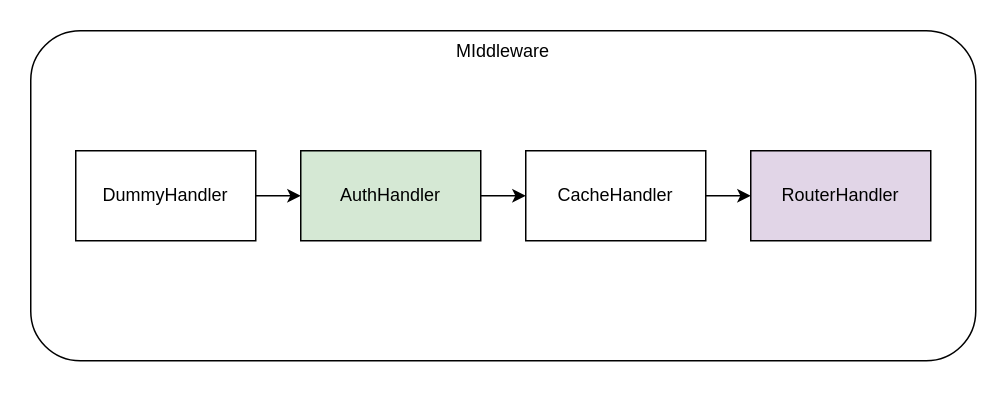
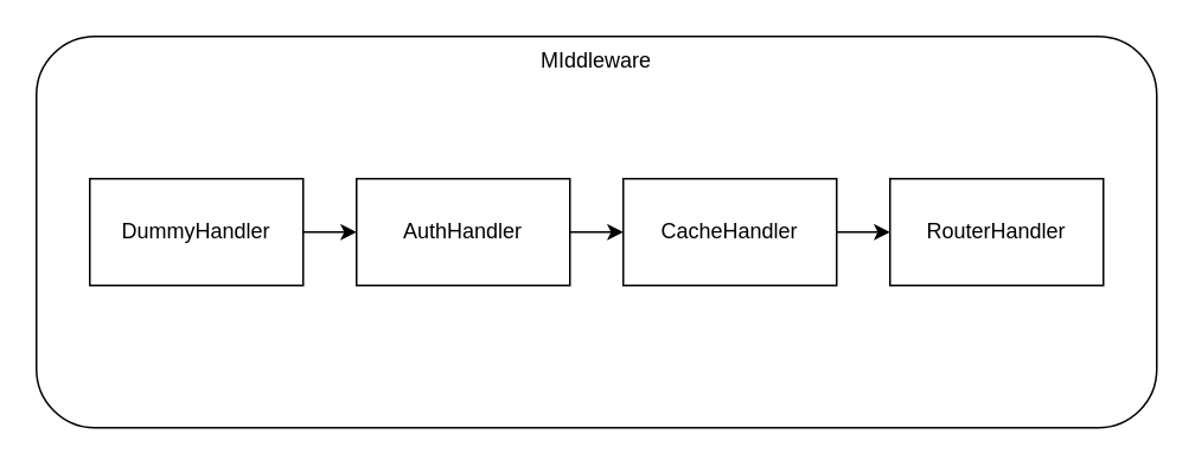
  <mxCell id="0" />
  <mxCell id="1" parent="0" />
  <mxCell id="2" value="MIddleware" style="rounded=1;whiteSpace=wrap;html=1;verticalAlign=top;align=center;" vertex="1" parent="1"><mxGeometry x="20" y="20" width="630" height="220" as="geometry" /></mxCell>
  <mxCell id="3" style="edgeStyle=orthogonalEdgeStyle;rounded=0;orthogonalLoop=1;jettySize=auto;html=1;" edge="1" parent="1" source="4" target="6"><mxGeometry relative="1" as="geometry" /></mxCell>
  <mxCell id="4" value="DummyHandler" style="rounded=0;whiteSpace=wrap;html=1;" vertex="1" parent="1"><mxGeometry x="50" y="100" width="120" height="60" as="geometry" /></mxCell>
  <mxCell id="5" style="edgeStyle=orthogonalEdgeStyle;rounded=0;orthogonalLoop=1;jettySize=auto;html=1;" edge="1" parent="1" source="6" target="8"><mxGeometry relative="1" as="geometry" /></mxCell>
- <mxCell id="6" value="AuthHandler" style="rounded=0;whiteSpace=wrap;html=1;fillColor=#d5e8d4;" vertex="1" parent="1"><mxGeometry x="200" y="100" width="120" height="60" as="geometry" /></mxCell>
+ <mxCell id="6" value="AuthHandler" style="rounded=0;whiteSpace=wrap;html=1;" vertex="1" parent="1"><mxGeometry x="200" y="100" width="120" height="60" as="geometry" /></mxCell>
  <mxCell id="7" style="edgeStyle=orthogonalEdgeStyle;rounded=0;orthogonalLoop=1;jettySize=auto;html=1;entryX=0;entryY=0.5;entryDx=0;entryDy=0;" edge="1" parent="1" source="8" target="9"><mxGeometry relative="1" as="geometry" /></mxCell>
  <mxCell id="8" value="CacheHandler" style="rounded=0;whiteSpace=wrap;html=1;" vertex="1" parent="1"><mxGeometry x="350" y="100" width="120" height="60" as="geometry" /></mxCell>
- <mxCell id="9" value="RouterHandler" style="rounded=0;whiteSpace=wrap;html=1;fillColor=#e1d5e7;" vertex="1" parent="1"><mxGeometry x="500" y="100" width="120" height="60" as="geometry" /></mxCell>
+ <mxCell id="9" value="RouterHandler" style="rounded=0;whiteSpace=wrap;html=1;" vertex="1" parent="1"><mxGeometry x="500" y="100" width="120" height="60" as="geometry" /></mxCell>
